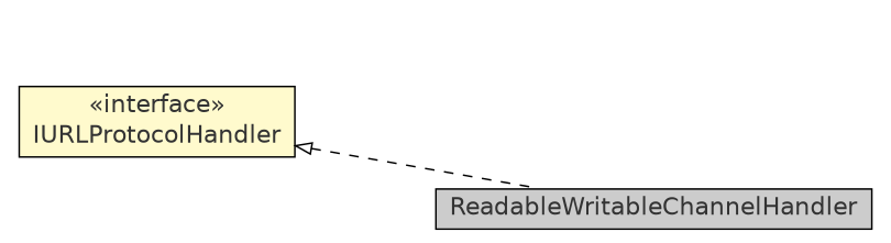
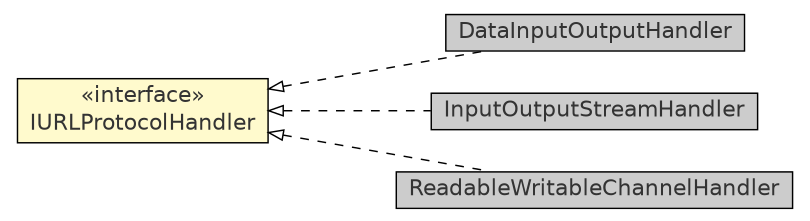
  digraph {
    rankdir=LR
    ranksep=1
    node [fontcolor=grey20 fontname=Helvetica fontsize=15.0 shape=plaintext]
    edge [arrowtail=empty dir=back fontname=Helvetica fontsize=10 headport=p labelfontname=Helvetica labelfontsize=10 style=dashed tailport=p]
+   n1 [label=<<table border="0" cellborder="1" cellspacing="0" cellpadding="2" port="p" bgcolor="grey80" href="./DataInputOutputHandler.html"> 		<tr><td><table border="0" cellspacing="0" cellpadding="1"> 			<tr><td> DataInputOutputHandler </td></tr> 		</table></td></tr> 		</table>>]
+   n2 [label=<<table border="0" cellborder="1" cellspacing="0" cellpadding="2" port="p" bgcolor="grey80" href="./InputOutputStreamHandler.html"> 		<tr><td><table border="0" cellspacing="0" cellpadding="1"> 			<tr><td> InputOutputStreamHandler </td></tr> 		</table></td></tr> 		</table>>]
    n3 [label=<<table border="0" cellborder="1" cellspacing="0" cellpadding="2" port="p" bgcolor="grey80" href="./ReadableWritableChannelHandler.html"> 		<tr><td><table border="0" cellspacing="0" cellpadding="1"> 			<tr><td> ReadableWritableChannelHandler </td></tr> 		</table></td></tr> 		</table>>]
    n4 [label=<<table border="0" cellborder="1" cellspacing="0" cellpadding="2" port="p" bgcolor="lemonChiffon" href="./IURLProtocolHandler.html"> 		<tr><td><table border="0" cellspacing="0" cellpadding="1"> 			<tr><td> &laquo;interface&raquo; </td></tr> 			<tr><td> IURLProtocolHandler </td></tr> 		</table></td></tr> 		</table>>]
+   n4 -> n1
+   n4 -> n2
    n4 -> n3
  }
